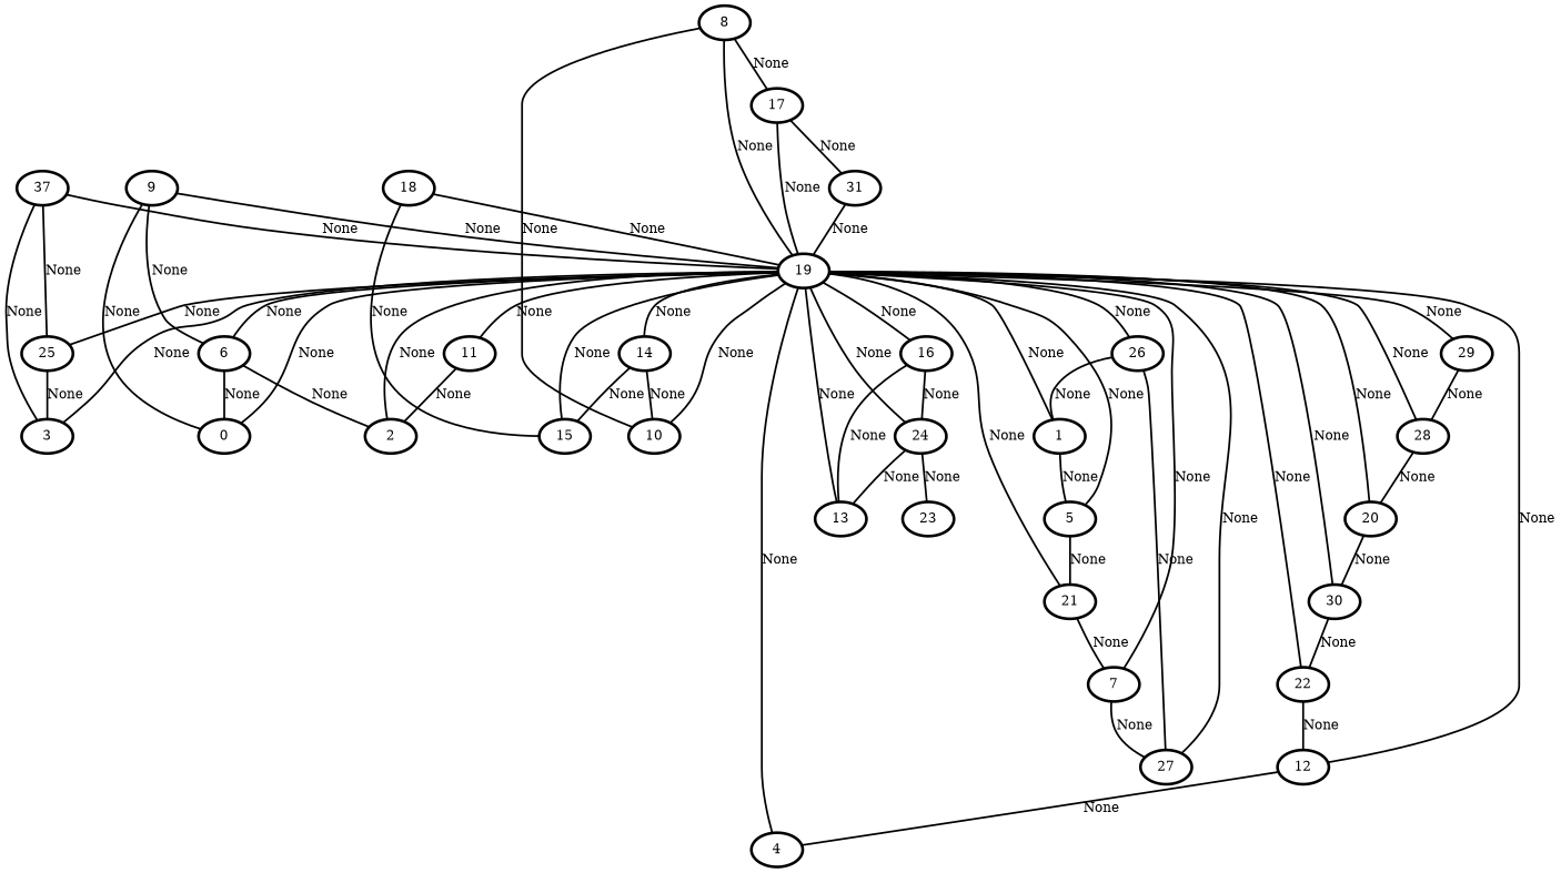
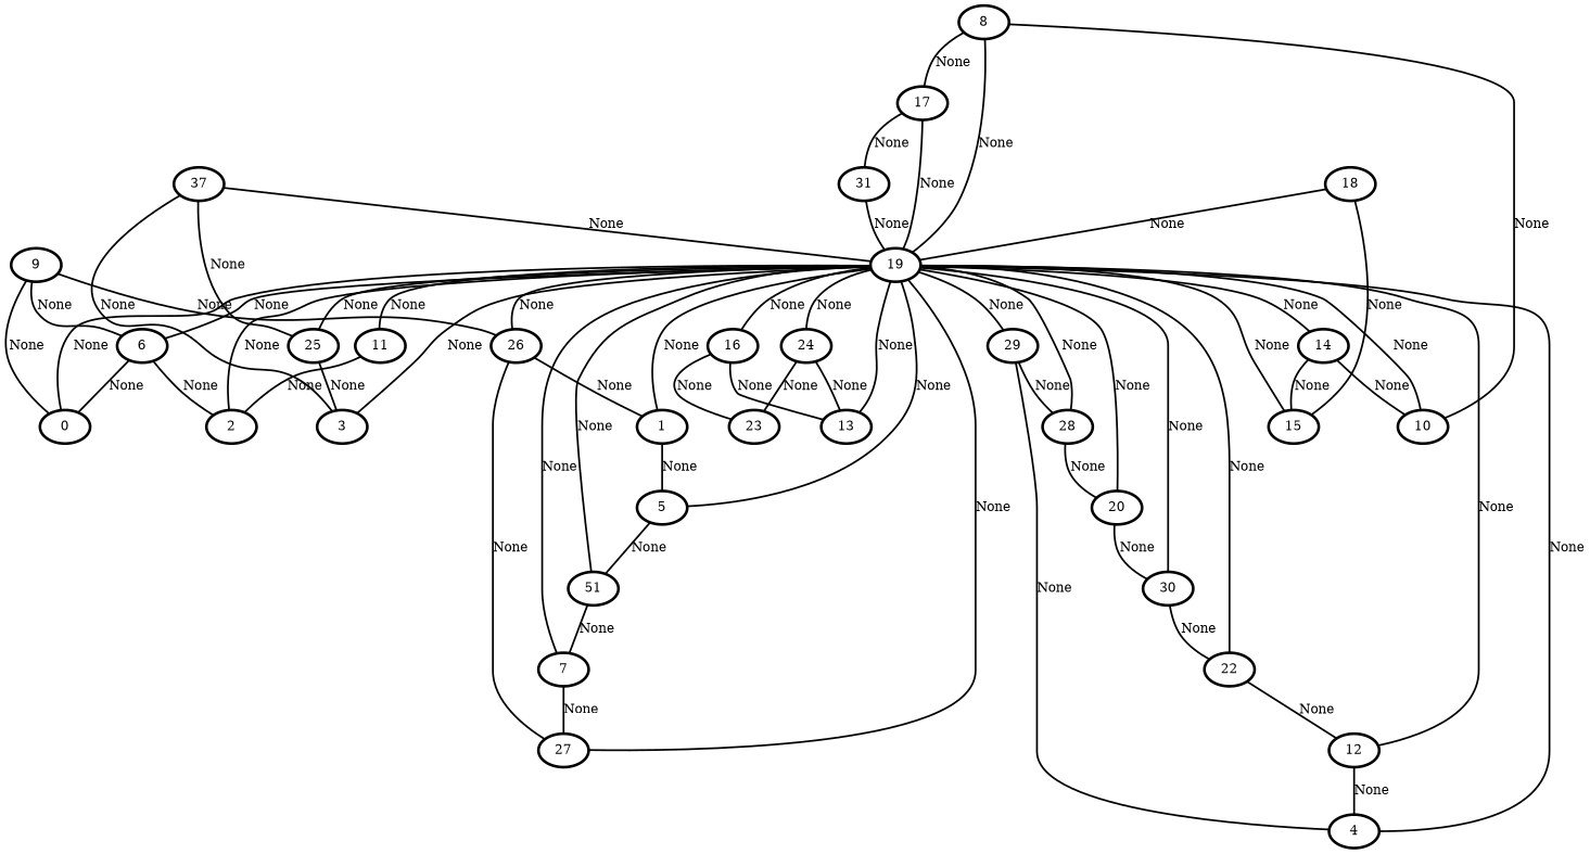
  graph {
    node [penwidth=3]
    edge [penwidth=2]
    n1 [label=0]
    n2 [label=1]
    n3 [label=5]
-   n4 [label=21]
+   n4 [label=51]
    n5 [label=2]
    n6 [label=19]
    n7 [label=3]
    n8 [label=29]
    n9 [label=6]
    n10 [label=10]
    n11 [label=11]
    n12 [label=14]
    n13 [label=16]
    n14 [label=22]
    n15 [label=24]
    n16 [label=25]
    n17 [label=26]
    n18 [label=4]
    n19 [label=28]
    n20 [label=7]
    n21 [label=27]
    n22 [label=8]
    n23 [label=17]
    n24 [label=31]
    n25 [label=9]
    n26 [label=12]
    n27 [label=13]
    n28 [label=15]
    n29 [label=23]
    n30 [label=18]
    n31 [label=20]
    n32 [label=30]
    n33 [label=37]
    n2 -- n3 [label=None]
    n3 -- n4 [label=None]
    n4 -- n20 [label=None]
    n5 -- n6 [label=None]
    n6 -- n1 [label=None]
    n6 -- n2 [label=None]
    n6 -- n3 [label=None]
    n6 -- n4 [label=None]
    n6 -- n7 [label=None]
    n6 -- n8 [label=None]
    n6 -- n9 [label=None]
    n6 -- n10 [label=None]
    n6 -- n11 [label=None]
    n6 -- n12 [label=None]
    n6 -- n13 [label=None]
    n6 -- n14 [label=None]
    n6 -- n15 [label=None]
    n6 -- n16 [label=None]
    n6 -- n17 [label=None]
    n8 -- n19 [label=None]
    n9 -- n1 [label=None]
    n9 -- n5 [label=None]
    n11 -- n5 [label=None]
    n12 -- n10 [label=None]
    n12 -- n28 [label=None]
    n13 -- n27 [label=None]
-   n13 -- n15 [label=None]
+   n13 -- n29 [label=None]
    n14 -- n26 [label=None]
    n15 -- n27 [label=None]
    n15 -- n29 [label=None]
    n16 -- n7 [label=None]
    n17 -- n2 [label=None]
    n17 -- n21 [label=None]
    n18 -- n6 [label=None]
+   n18 -- n8 [label=None]
    n19 -- n6 [label=None]
    n19 -- n31 [label=None]
    n20 -- n6 [label=None]
    n20 -- n21 [label=None]
    n21 -- n6 [label=None]
    n22 -- n6 [label=None]
    n22 -- n10 [label=None]
    n22 -- n23 [label=None]
    n23 -- n6 [label=None]
    n23 -- n24 [label=None]
    n24 -- n6 [label=None]
    n25 -- n1 [label=None]
-   n25 -- n6 [label=None]
+   n25 -- n17 [label=None]
    n25 -- n9 [label=None]
    n26 -- n6 [label=None]
    n26 -- n18 [label=None]
    n27 -- n6 [label=None]
    n28 -- n6 [label=None]
    n30 -- n6 [label=None]
    n30 -- n28 [label=None]
    n31 -- n6 [label=None]
    n31 -- n32 [label=None]
    n32 -- n6 [label=None]
    n32 -- n14 [label=None]
    n33 -- n6 [label=None]
    n33 -- n7 [label=None]
    n33 -- n16 [label=None]
  }
